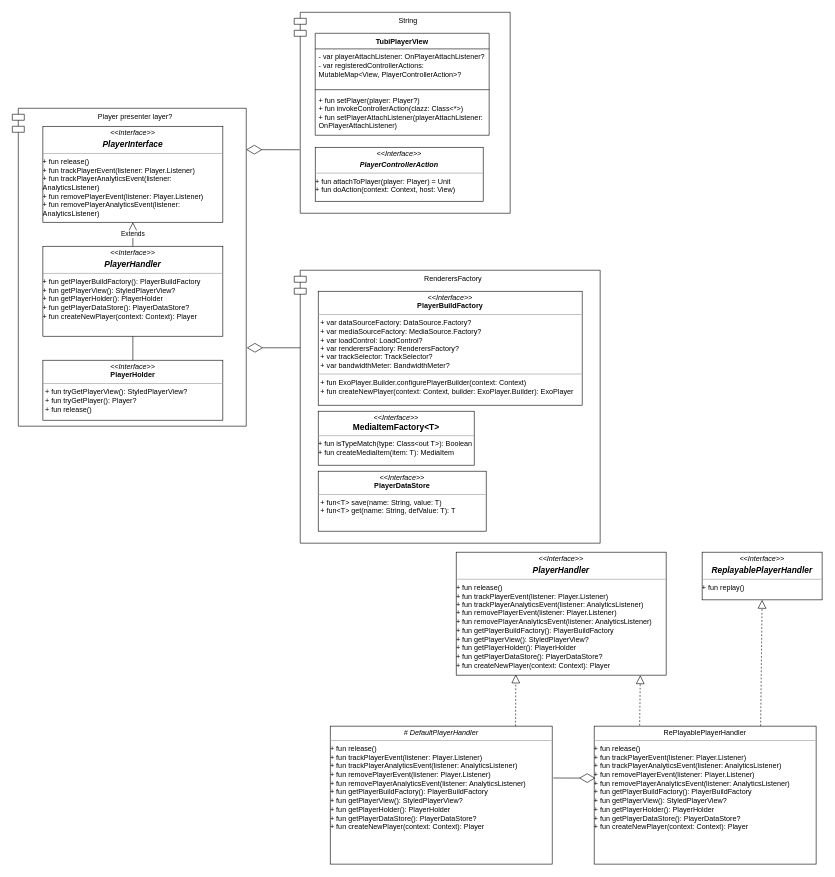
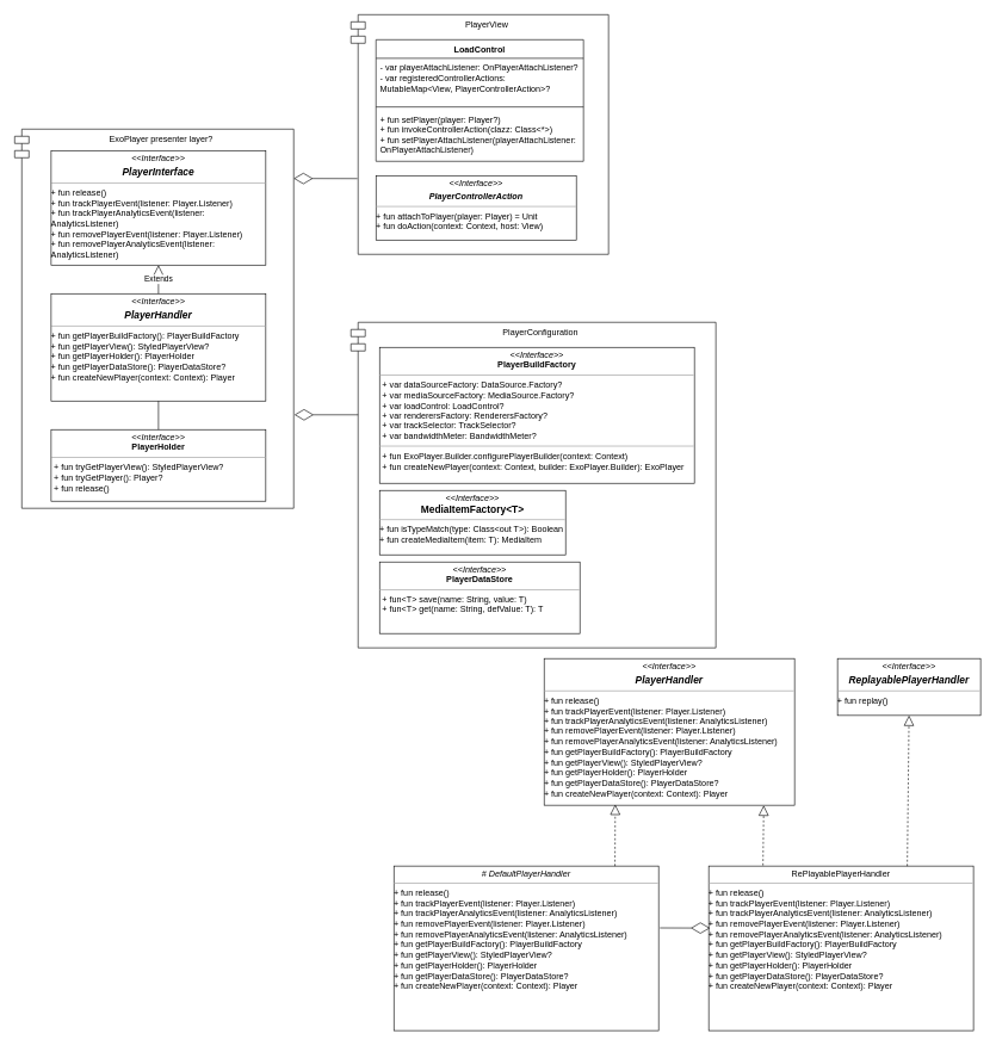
  <mxCell id="0" />
  <mxCell id="1" parent="0" />
- <mxCell id="2" value="Player presenter layer?" style="shape=module;align=left;spacingLeft=20;align=center;verticalAlign=top;whiteSpace=wrap;html=1;" vertex="1" parent="1"><mxGeometry x="20" y="180" width="390" height="530" as="geometry" /></mxCell>
- <mxCell id="3" value="String" style="shape=module;align=left;spacingLeft=20;align=center;verticalAlign=top;whiteSpace=wrap;html=1;" vertex="1" parent="1"><mxGeometry x="490" y="20" width="360" height="335" as="geometry" /></mxCell>
- <mxCell id="4" value="RenderersFactory" style="shape=module;align=left;spacingLeft=20;align=center;verticalAlign=top;whiteSpace=wrap;html=1;" vertex="1" parent="1"><mxGeometry x="490" y="450" width="510" height="455" as="geometry" /></mxCell>
+ <mxCell id="2" value="ExoPlayer presenter layer?" style="shape=module;align=left;spacingLeft=20;align=center;verticalAlign=top;whiteSpace=wrap;html=1;" vertex="1" parent="1"><mxGeometry x="20" y="180" width="390" height="530" as="geometry" /></mxCell>
+ <mxCell id="3" value="PlayerView" style="shape=module;align=left;spacingLeft=20;align=center;verticalAlign=top;whiteSpace=wrap;html=1;" vertex="1" parent="1"><mxGeometry x="490" y="20" width="360" height="335" as="geometry" /></mxCell>
+ <mxCell id="4" value="PlayerConfiguration" style="shape=module;align=left;spacingLeft=20;align=center;verticalAlign=top;whiteSpace=wrap;html=1;" vertex="1" parent="1"><mxGeometry x="490" y="450" width="510" height="455" as="geometry" /></mxCell>
  <mxCell id="5" value="&lt;p style=&quot;margin:0px;margin-top:4px;text-align:center;&quot;&gt;&lt;i&gt;&amp;lt;&amp;lt;Interface&amp;gt;&amp;gt;&lt;/i&gt;&lt;br&gt;&lt;b&gt;&lt;font style=&quot;font-size: 14px;&quot;&gt;MediaItemFactory&amp;lt;T&amp;gt;&lt;/font&gt;&lt;/b&gt;&lt;/p&gt;&lt;hr size=&quot;1&quot;&gt;&lt;div style=&quot;border-color: var(--border-color);&quot;&gt;+ fun isTypeMatch(type: Class&amp;lt;out T&amp;gt;): Boolean&lt;/div&gt;&lt;div style=&quot;border-color: var(--border-color);&quot;&gt;+ fun createMediaItem(item: T): MediaItem&lt;/div&gt;" style="verticalAlign=top;align=left;overflow=fill;fontSize=12;fontFamily=Helvetica;html=1;whiteSpace=wrap;" vertex="1" parent="1"><mxGeometry x="530" y="685" width="260" height="90" as="geometry" /></mxCell>
  <mxCell id="6" value="&lt;p style=&quot;margin:0px;margin-top:4px;text-align:center;&quot;&gt;&lt;i&gt;&amp;lt;&amp;lt;Interface&amp;gt;&amp;gt;&lt;/i&gt;&lt;br&gt;&lt;/p&gt;&lt;p style=&quot;margin:0px;margin-top:4px;text-align:center;&quot;&gt;&lt;i&gt;&lt;b&gt;&lt;font style=&quot;font-size: 14px;&quot;&gt;PlayerInterface&lt;/font&gt;&lt;/b&gt;&lt;/i&gt;&lt;/p&gt;&lt;hr size=&quot;1&quot;&gt;&lt;div style=&quot;border-color: var(--border-color);&quot;&gt;+&amp;nbsp;fun release()&lt;br style=&quot;border-color: var(--border-color);&quot;&gt;+ fun trackPlayerEvent(listener: Player.Listener)&lt;br style=&quot;border-color: var(--border-color);&quot;&gt;+&amp;nbsp;fun trackPlayerAnalyticsEvent(listener: AnalyticsListener)&lt;br style=&quot;border-color: var(--border-color);&quot;&gt;+&amp;nbsp;fun removePlayerEvent(listener: Player.Listener)&lt;br style=&quot;border-color: var(--border-color);&quot;&gt;+&amp;nbsp;fun removePlayerAnalyticsEvent(listener: AnalyticsListener)&lt;br&gt;&lt;/div&gt;" style="verticalAlign=top;align=left;overflow=fill;fontSize=12;fontFamily=Helvetica;html=1;whiteSpace=wrap;" vertex="1" parent="1"><mxGeometry x="71" y="210" width="300" height="160" as="geometry" /></mxCell>
  <mxCell id="7" value="&lt;p style=&quot;margin:0px;margin-top:4px;text-align:center;&quot;&gt;&lt;i&gt;&amp;lt;&amp;lt;Interface&amp;gt;&amp;gt;&lt;/i&gt;&lt;br&gt;&lt;/p&gt;&lt;p style=&quot;margin:0px;margin-top:4px;text-align:center;&quot;&gt;&lt;i&gt;&lt;b&gt;&lt;font style=&quot;font-size: 14px;&quot;&gt;PlayerHandler&lt;/font&gt;&lt;/b&gt;&lt;/i&gt;&lt;/p&gt;&lt;hr size=&quot;1&quot;&gt;&lt;div style=&quot;border-color: var(--border-color);&quot;&gt;&lt;div style=&quot;border-color: var(--border-color);&quot;&gt;+ fun getPlayerBuildFactory(): PlayerBuildFactory&lt;/div&gt;&lt;div style=&quot;border-color: var(--border-color);&quot;&gt;+ fun getPlayerView(): StyledPlayerView?&lt;/div&gt;&lt;div style=&quot;border-color: var(--border-color);&quot;&gt;+ fun getPlayerHolder(): PlayerHolder&lt;/div&gt;&lt;div style=&quot;border-color: var(--border-color);&quot;&gt;+ fun getPlayerDataStore(): PlayerDataStore?&lt;/div&gt;&lt;div style=&quot;border-color: var(--border-color);&quot;&gt;+ fun createNewPlayer(context: Context): Player&lt;/div&gt;&lt;/div&gt;" style="verticalAlign=top;align=left;overflow=fill;fontSize=12;fontFamily=Helvetica;html=1;whiteSpace=wrap;" vertex="1" parent="1"><mxGeometry x="71" y="410" width="300" height="150" as="geometry" /></mxCell>
  <mxCell id="8" value="&lt;p style=&quot;margin:0px;margin-top:4px;text-align:center;&quot;&gt;&lt;i&gt;&amp;lt;&amp;lt;Interface&amp;gt;&amp;gt;&lt;/i&gt;&lt;br&gt;&lt;b&gt;PlayerBuildFactory&lt;/b&gt;&lt;/p&gt;&lt;hr size=&quot;1&quot;&gt;&lt;p style=&quot;margin:0px;margin-left:4px;&quot;&gt;+ var dataSourceFactory: DataSource.Factory?&lt;/p&gt;&lt;p style=&quot;margin:0px;margin-left:4px;&quot;&gt;+ var mediaSourceFactory: MediaSource.Factory?&lt;/p&gt;&lt;p style=&quot;margin:0px;margin-left:4px;&quot;&gt;+ var loadControl: LoadControl?&lt;/p&gt;&lt;p style=&quot;margin:0px;margin-left:4px;&quot;&gt;+ var renderersFactory: RenderersFactory?&lt;/p&gt;&lt;p style=&quot;margin:0px;margin-left:4px;&quot;&gt;+ var trackSelector: TrackSelector?&lt;/p&gt;&lt;p style=&quot;margin:0px;margin-left:4px;&quot;&gt;+ var bandwidthMeter: BandwidthMeter?&lt;/p&gt;&lt;hr size=&quot;1&quot;&gt;&lt;p style=&quot;margin:0px;margin-left:4px;&quot;&gt;+ fun ExoPlayer.Builder.configurePlayerBuilder(context: Context)&lt;br&gt;+ fun createNewPlayer(context: Context, builder: ExoPlayer.Builder): ExoPlayer&lt;/p&gt;" style="verticalAlign=top;align=left;overflow=fill;fontSize=12;fontFamily=Helvetica;html=1;whiteSpace=wrap;" vertex="1" parent="1"><mxGeometry x="530" y="485" width="440" height="190" as="geometry" /></mxCell>
  <mxCell id="9" value="&lt;p style=&quot;margin:0px;margin-top:4px;text-align:center;&quot;&gt;&lt;i&gt;&amp;lt;&amp;lt;Interface&amp;gt;&amp;gt;&lt;/i&gt;&lt;br&gt;&lt;b&gt;PlayerHolder&lt;/b&gt;&lt;/p&gt;&lt;hr size=&quot;1&quot;&gt;&lt;p style=&quot;margin:0px;margin-left:4px;&quot;&gt;+ fun tryGetPlayerView(): StyledPlayerView?&lt;/p&gt;&lt;p style=&quot;margin:0px;margin-left:4px;&quot;&gt;+ fun tryGetPlayer(): Player?&lt;/p&gt;&lt;p style=&quot;margin:0px;margin-left:4px;&quot;&gt;+ fun release()&lt;/p&gt;" style="verticalAlign=top;align=left;overflow=fill;fontSize=12;fontFamily=Helvetica;html=1;whiteSpace=wrap;" vertex="1" parent="1"><mxGeometry x="71" y="600" width="300" height="100" as="geometry" /></mxCell>
- <mxCell id="10" value="TubiPlayerView" style="swimlane;fontStyle=1;align=center;verticalAlign=top;childLayout=stackLayout;horizontal=1;startSize=26;horizontalStack=0;resizeParent=1;resizeParentMax=0;resizeLast=0;collapsible=1;marginBottom=0;whiteSpace=wrap;html=1;" vertex="1" parent="1"><mxGeometry x="525" y="55" width="290" height="170" as="geometry" /></mxCell>
+ <mxCell id="10" value="LoadControl" style="swimlane;fontStyle=1;align=center;verticalAlign=top;childLayout=stackLayout;horizontal=1;startSize=26;horizontalStack=0;resizeParent=1;resizeParentMax=0;resizeLast=0;collapsible=1;marginBottom=0;whiteSpace=wrap;html=1;" vertex="1" parent="1"><mxGeometry x="525" y="55" width="290" height="170" as="geometry" /></mxCell>
  <mxCell id="11" value="&lt;div&gt;- var playerAttachListener: OnPlayerAttachListener?&lt;/div&gt;&lt;div&gt;- var registeredControllerActions: MutableMap&amp;lt;View, PlayerControllerAction&amp;gt;?&lt;/div&gt;" style="text;strokeColor=none;fillColor=none;align=left;verticalAlign=top;spacingLeft=4;spacingRight=4;overflow=hidden;rotatable=0;points=[[0,0.5],[1,0.5]];portConstraint=eastwest;whiteSpace=wrap;html=1;" vertex="1" parent="10"><mxGeometry y="26" width="290" height="64" as="geometry" /></mxCell>
  <mxCell id="12" value="" style="line;strokeWidth=1;fillColor=none;align=left;verticalAlign=middle;spacingTop=-1;spacingLeft=3;spacingRight=3;rotatable=0;labelPosition=right;points=[];portConstraint=eastwest;strokeColor=inherit;" vertex="1" parent="10"><mxGeometry y="90" width="290" height="8" as="geometry" /></mxCell>
  <mxCell id="13" value="&lt;div&gt;+ fun setPlayer(player: Player?)&lt;/div&gt;&lt;div&gt;+ fun invokeControllerAction(clazz: Class&amp;lt;*&amp;gt;)&lt;/div&gt;&lt;div&gt;+ fun setPlayerAttachListener(playerAttachListener: OnPlayerAttachListener)&lt;/div&gt;" style="text;strokeColor=none;fillColor=none;align=left;verticalAlign=top;spacingLeft=4;spacingRight=4;overflow=hidden;rotatable=0;points=[[0,0.5],[1,0.5]];portConstraint=eastwest;whiteSpace=wrap;html=1;" vertex="1" parent="10"><mxGeometry y="98" width="290" height="72" as="geometry" /></mxCell>
  <mxCell id="14" value="&lt;p style=&quot;margin:0px;margin-top:4px;text-align:center;&quot;&gt;&lt;i&gt;&amp;lt;&amp;lt;Interface&amp;gt;&amp;gt;&lt;/i&gt;&lt;br&gt;&lt;/p&gt;&lt;p style=&quot;margin:0px;margin-top:4px;text-align:center;&quot;&gt;&lt;b&gt;&lt;i&gt;PlayerControllerAction&lt;/i&gt;&lt;/b&gt;&lt;br&gt;&lt;/p&gt;&lt;hr size=&quot;1&quot;&gt;&lt;div style=&quot;border-color: var(--border-color);&quot;&gt;&lt;div style=&quot;border-color: var(--border-color);&quot;&gt;&lt;div style=&quot;border-color: var(--border-color);&quot;&gt;+ fun attachToPlayer(player: Player) = Unit&lt;/div&gt;&lt;div style=&quot;border-color: var(--border-color);&quot;&gt;+ fun doAction(context: Context, host: View)&lt;/div&gt;&lt;/div&gt;&lt;/div&gt;" style="verticalAlign=top;align=left;overflow=fill;fontSize=12;fontFamily=Helvetica;html=1;whiteSpace=wrap;" vertex="1" parent="1"><mxGeometry x="525" y="245" width="280" height="90" as="geometry" /></mxCell>
  <mxCell id="15" value="&lt;p style=&quot;margin:0px;margin-top:4px;text-align:center;&quot;&gt;&lt;i&gt;&amp;lt;&amp;lt;Interface&amp;gt;&amp;gt;&lt;/i&gt;&lt;br&gt;&lt;b&gt;PlayerDataStore&lt;/b&gt;&lt;/p&gt;&lt;hr size=&quot;1&quot;&gt;&lt;p style=&quot;margin:0px;margin-left:4px;&quot;&gt;+ fun&amp;lt;T&amp;gt; save(name: String, value: T)&lt;/p&gt;&lt;p style=&quot;margin:0px;margin-left:4px;&quot;&gt;+ fun&amp;lt;T&amp;gt; get(name: String, defValue: T): T&lt;/p&gt;" style="verticalAlign=top;align=left;overflow=fill;fontSize=12;fontFamily=Helvetica;html=1;whiteSpace=wrap;" vertex="1" parent="1"><mxGeometry x="530" y="785" width="280" height="100" as="geometry" /></mxCell>
  <mxCell id="16" value="Extends" style="endArrow=block;endSize=16;endFill=0;html=1;rounded=0;exitX=0.5;exitY=0;exitDx=0;exitDy=0;" edge="1" parent="1" source="7" target="6"><mxGeometry width="160" relative="1" as="geometry"><mxPoint x="429" y="350" as="sourcePoint" /><mxPoint x="589" y="350" as="targetPoint" /></mxGeometry></mxCell>
  <mxCell id="17" value="" style="endArrow=none;html=1;edgeStyle=orthogonalEdgeStyle;rounded=0;exitX=0.5;exitY=1;exitDx=0;exitDy=0;entryX=0.5;entryY=0;entryDx=0;entryDy=0;" edge="1" parent="1" source="7" target="9"><mxGeometry relative="1" as="geometry"><mxPoint x="309" y="690" as="sourcePoint" /><mxPoint x="409" y="485" as="targetPoint" /></mxGeometry></mxCell>
  <mxCell id="18" value="" style="endArrow=diamondThin;endFill=0;endSize=24;html=1;rounded=0;exitX=0.025;exitY=0.684;exitDx=0;exitDy=0;exitPerimeter=0;" edge="1" parent="1" source="3"><mxGeometry width="160" relative="1" as="geometry"><mxPoint x="150" y="90" as="sourcePoint" /><mxPoint x="410" y="249" as="targetPoint" /></mxGeometry></mxCell>
  <mxCell id="19" value="" style="endArrow=diamondThin;endFill=0;endSize=24;html=1;rounded=0;exitX=0.025;exitY=0.684;exitDx=0;exitDy=0;exitPerimeter=0;" edge="1" parent="1"><mxGeometry width="160" relative="1" as="geometry"><mxPoint x="500" y="579.29" as="sourcePoint" /><mxPoint x="411" y="579.29" as="targetPoint" /></mxGeometry></mxCell>
  <mxCell id="20" value="&lt;p style=&quot;margin:0px;margin-top:4px;text-align:center;&quot;&gt;&lt;i&gt;&amp;lt;&amp;lt;Interface&amp;gt;&amp;gt;&lt;/i&gt;&lt;br&gt;&lt;/p&gt;&lt;p style=&quot;margin:0px;margin-top:4px;text-align:center;&quot;&gt;&lt;i&gt;&lt;b&gt;&lt;font style=&quot;font-size: 14px;&quot;&gt;PlayerHandler&lt;/font&gt;&lt;/b&gt;&lt;/i&gt;&lt;/p&gt;&lt;hr size=&quot;1&quot;&gt;&lt;div style=&quot;border-color: var(--border-color);&quot;&gt;&lt;div style=&quot;border-color: var(--border-color);&quot;&gt;+&amp;nbsp;fun release()&lt;br style=&quot;border-color: var(--border-color);&quot;&gt;+ fun trackPlayerEvent(listener: Player.Listener)&lt;br style=&quot;border-color: var(--border-color);&quot;&gt;+&amp;nbsp;fun trackPlayerAnalyticsEvent(listener: AnalyticsListener)&lt;br style=&quot;border-color: var(--border-color);&quot;&gt;+&amp;nbsp;fun removePlayerEvent(listener: Player.Listener)&lt;br style=&quot;border-color: var(--border-color);&quot;&gt;+&amp;nbsp;fun removePlayerAnalyticsEvent(listener: AnalyticsListener)&lt;br&gt;&lt;/div&gt;&lt;div style=&quot;border-color: var(--border-color);&quot;&gt;+ fun getPlayerBuildFactory(): PlayerBuildFactory&lt;/div&gt;&lt;div style=&quot;border-color: var(--border-color);&quot;&gt;+ fun getPlayerView(): StyledPlayerView?&lt;/div&gt;&lt;div style=&quot;border-color: var(--border-color);&quot;&gt;+ fun getPlayerHolder(): PlayerHolder&lt;/div&gt;&lt;div style=&quot;border-color: var(--border-color);&quot;&gt;+ fun getPlayerDataStore(): PlayerDataStore?&lt;/div&gt;&lt;div style=&quot;border-color: var(--border-color);&quot;&gt;+ fun createNewPlayer(context: Context): Player&lt;/div&gt;&lt;/div&gt;" style="verticalAlign=top;align=left;overflow=fill;fontSize=12;fontFamily=Helvetica;html=1;whiteSpace=wrap;" vertex="1" parent="1"><mxGeometry x="760" y="920" width="350" height="205" as="geometry" /></mxCell>
  <mxCell id="21" value="&lt;p style=&quot;margin:0px;margin-top:4px;text-align:center;&quot;&gt;&lt;i&gt;# DefaultPlayerHandler&lt;/i&gt;&lt;/p&gt;&lt;hr size=&quot;1&quot;&gt;&lt;div style=&quot;border-color: var(--border-color);&quot;&gt;&lt;div style=&quot;border-color: var(--border-color);&quot;&gt;+&amp;nbsp;fun release()&lt;br style=&quot;border-color: var(--border-color);&quot;&gt;+ fun trackPlayerEvent(listener: Player.Listener)&lt;br style=&quot;border-color: var(--border-color);&quot;&gt;+&amp;nbsp;fun trackPlayerAnalyticsEvent(listener: AnalyticsListener)&lt;br style=&quot;border-color: var(--border-color);&quot;&gt;+&amp;nbsp;fun removePlayerEvent(listener: Player.Listener)&lt;br style=&quot;border-color: var(--border-color);&quot;&gt;+&amp;nbsp;fun removePlayerAnalyticsEvent(listener: AnalyticsListener)&lt;br&gt;&lt;/div&gt;&lt;div style=&quot;border-color: var(--border-color);&quot;&gt;+ fun getPlayerBuildFactory(): PlayerBuildFactory&lt;/div&gt;&lt;div style=&quot;border-color: var(--border-color);&quot;&gt;+ fun getPlayerView(): StyledPlayerView?&lt;/div&gt;&lt;div style=&quot;border-color: var(--border-color);&quot;&gt;+ fun getPlayerHolder(): PlayerHolder&lt;/div&gt;&lt;div style=&quot;border-color: var(--border-color);&quot;&gt;+ fun getPlayerDataStore(): PlayerDataStore?&lt;/div&gt;&lt;div style=&quot;border-color: var(--border-color);&quot;&gt;+ fun createNewPlayer(context: Context): Player&lt;/div&gt;&lt;/div&gt;" style="verticalAlign=top;align=left;overflow=fill;fontSize=12;fontFamily=Helvetica;html=1;whiteSpace=wrap;" vertex="1" parent="1"><mxGeometry x="550" y="1210" width="370" height="230" as="geometry" /></mxCell>
  <mxCell id="22" value="" style="endArrow=block;dashed=1;endFill=0;endSize=12;html=1;rounded=0;entryX=0.284;entryY=0.995;entryDx=0;entryDy=0;entryPerimeter=0;" edge="1" parent="1" target="20"><mxGeometry width="160" relative="1" as="geometry"><mxPoint x="859" y="1210" as="sourcePoint" /><mxPoint x="1105" y="1230" as="targetPoint" /></mxGeometry></mxCell>
  <mxCell id="23" value="&lt;p style=&quot;margin:0px;margin-top:4px;text-align:center;&quot;&gt;RePlayablePlayerHandler&lt;/p&gt;&lt;hr size=&quot;1&quot;&gt;&lt;div style=&quot;border-color: var(--border-color);&quot;&gt;&lt;div style=&quot;border-color: var(--border-color);&quot;&gt;+&amp;nbsp;fun release()&lt;br style=&quot;border-color: var(--border-color);&quot;&gt;+ fun trackPlayerEvent(listener: Player.Listener)&lt;br style=&quot;border-color: var(--border-color);&quot;&gt;+&amp;nbsp;fun trackPlayerAnalyticsEvent(listener: AnalyticsListener)&lt;br style=&quot;border-color: var(--border-color);&quot;&gt;+&amp;nbsp;fun removePlayerEvent(listener: Player.Listener)&lt;br style=&quot;border-color: var(--border-color);&quot;&gt;+&amp;nbsp;fun removePlayerAnalyticsEvent(listener: AnalyticsListener)&lt;br&gt;&lt;/div&gt;&lt;div style=&quot;border-color: var(--border-color);&quot;&gt;+ fun getPlayerBuildFactory(): PlayerBuildFactory&lt;/div&gt;&lt;div style=&quot;border-color: var(--border-color);&quot;&gt;+ fun getPlayerView(): StyledPlayerView?&lt;/div&gt;&lt;div style=&quot;border-color: var(--border-color);&quot;&gt;+ fun getPlayerHolder(): PlayerHolder&lt;/div&gt;&lt;div style=&quot;border-color: var(--border-color);&quot;&gt;+ fun getPlayerDataStore(): PlayerDataStore?&lt;/div&gt;&lt;div style=&quot;border-color: var(--border-color);&quot;&gt;+ fun createNewPlayer(context: Context): Player&lt;/div&gt;&lt;/div&gt;" style="verticalAlign=top;align=left;overflow=fill;fontSize=12;fontFamily=Helvetica;html=1;whiteSpace=wrap;" vertex="1" parent="1"><mxGeometry x="990" y="1210" width="370" height="230" as="geometry" /></mxCell>
  <mxCell id="24" value="&lt;p style=&quot;margin:0px;margin-top:4px;text-align:center;&quot;&gt;&lt;i&gt;&amp;lt;&amp;lt;Interface&amp;gt;&amp;gt;&lt;/i&gt;&lt;br&gt;&lt;/p&gt;&lt;p style=&quot;margin:0px;margin-top:4px;text-align:center;&quot;&gt;&lt;i&gt;&lt;b&gt;&lt;font style=&quot;font-size: 14px;&quot;&gt;ReplayablePlayerHandler&lt;/font&gt;&lt;/b&gt;&lt;/i&gt;&lt;/p&gt;&lt;hr size=&quot;1&quot;&gt;&lt;div style=&quot;border-color: var(--border-color);&quot;&gt;&lt;div style=&quot;border-color: var(--border-color);&quot;&gt;+&amp;nbsp;fun replay()&lt;/div&gt;&lt;/div&gt;" style="verticalAlign=top;align=left;overflow=fill;fontSize=12;fontFamily=Helvetica;html=1;whiteSpace=wrap;" vertex="1" parent="1"><mxGeometry x="1170" y="920" width="200" height="79.5" as="geometry" /></mxCell>
  <mxCell id="25" value="" style="endArrow=block;dashed=1;endFill=0;endSize=12;html=1;rounded=0;exitX=0.75;exitY=0;exitDx=0;exitDy=0;entryX=0.5;entryY=1;entryDx=0;entryDy=0;" edge="1" parent="1" source="23" target="24"><mxGeometry width="160" relative="1" as="geometry"><mxPoint x="1166" y="1118" as="sourcePoint" /><mxPoint x="1328" y="1004" as="targetPoint" /></mxGeometry></mxCell>
  <mxCell id="26" value="" style="endArrow=block;dashed=1;endFill=0;endSize=12;html=1;rounded=0;exitX=0.205;exitY=-0.004;exitDx=0;exitDy=0;exitPerimeter=0;entryX=0.877;entryY=1.001;entryDx=0;entryDy=0;entryPerimeter=0;" edge="1" parent="1" source="23" target="20"><mxGeometry width="160" relative="1" as="geometry"><mxPoint x="1176" y="1190" as="sourcePoint" /><mxPoint x="1176" y="1132.5" as="targetPoint" /></mxGeometry></mxCell>
  <mxCell id="27" value="" style="endArrow=diamondThin;endFill=0;endSize=24;html=1;rounded=0;entryX=0.005;entryY=0.377;entryDx=0;entryDy=0;entryPerimeter=0;exitX=1.005;exitY=0.376;exitDx=0;exitDy=0;exitPerimeter=0;" edge="1" parent="1" source="21" target="23"><mxGeometry width="160" relative="1" as="geometry"><mxPoint x="930" y="1297" as="sourcePoint" /><mxPoint x="980" y="1320" as="targetPoint" /></mxGeometry></mxCell>
